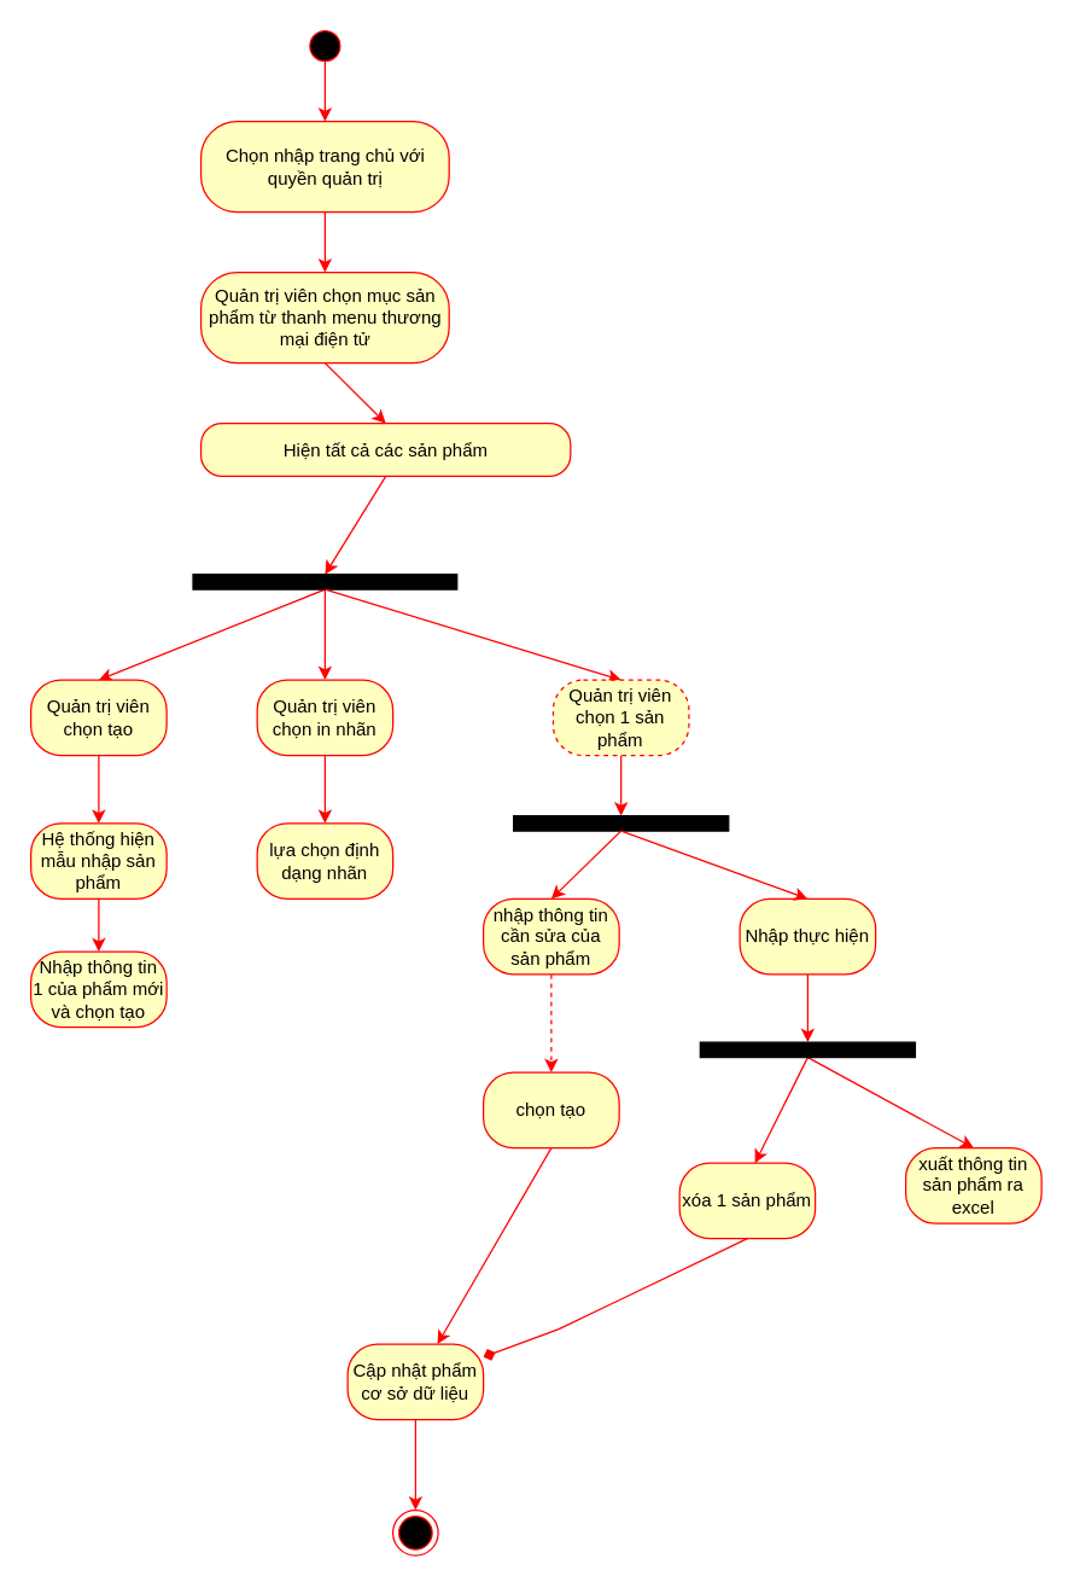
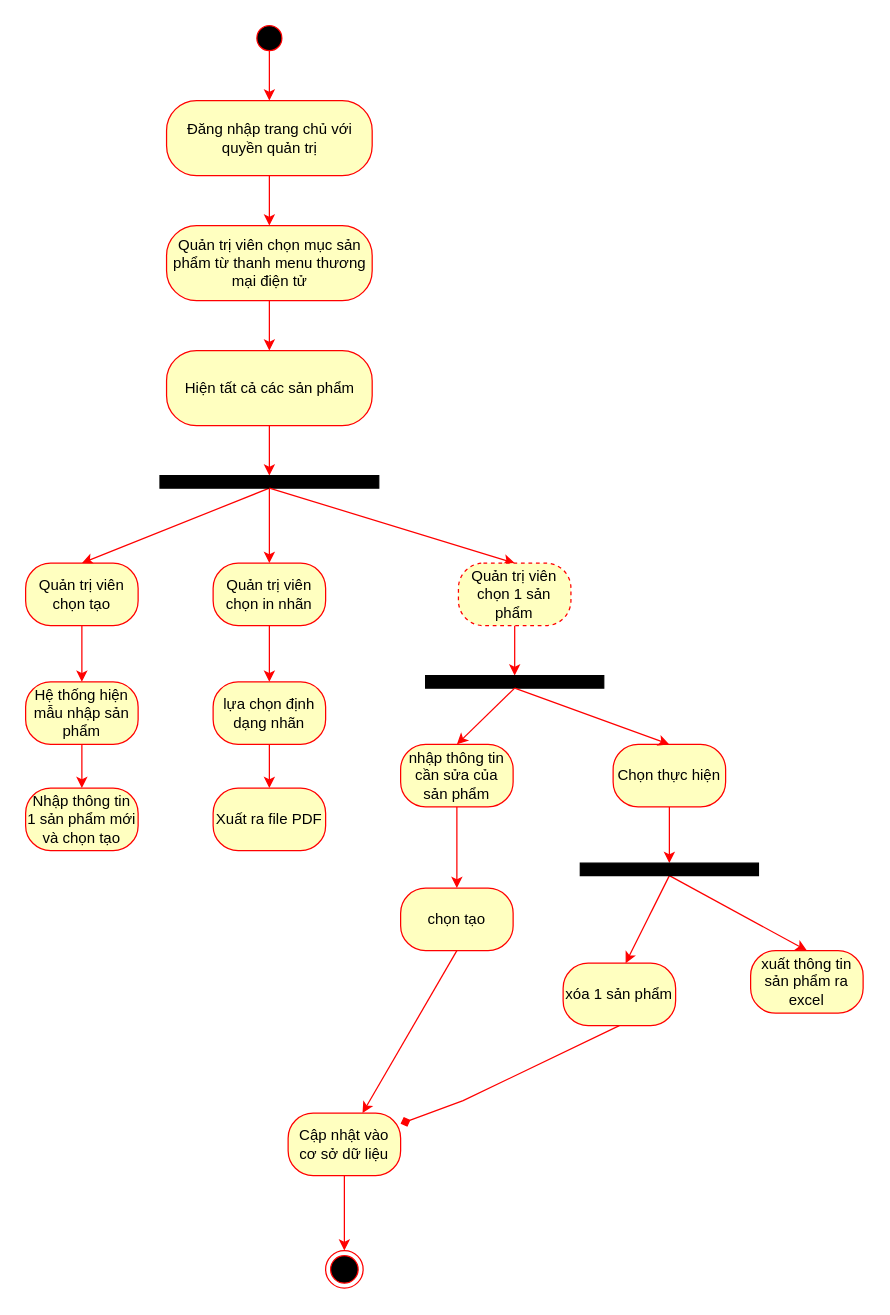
  <mxCell id="0" />
  <mxCell id="1" parent="0" />
  <mxCell id="2" value="" style="ellipse;whiteSpace=wrap;html=1;aspect=fixed;strokeColor=#FF0000;fillColor=#000000;" parent="1" vertex="1"><mxGeometry x="205" y="20" width="20" height="20" as="geometry" /></mxCell>
  <mxCell id="3" value="" style="endArrow=classic;html=1;rounded=0;exitX=0.5;exitY=1;exitDx=0;exitDy=0;strokeColor=#FF0000;entryX=0.5;entryY=0;entryDx=0;entryDy=0;" parent="1" source="2" target="4" edge="1"><mxGeometry width="50" height="50" relative="1" as="geometry"><mxPoint x="260" y="190" as="sourcePoint" /><mxPoint x="284" y="90" as="targetPoint" /></mxGeometry></mxCell>
- <mxCell id="4" value="Chọn nhập trang chủ với quyền quản trị" style="rounded=1;whiteSpace=wrap;html=1;arcSize=40;fontColor=#000000;fillColor=#ffffc0;strokeColor=#ff0000;" parent="1" vertex="1"><mxGeometry x="132.75" y="80" width="164.5" height="60" as="geometry" /></mxCell>
+ <mxCell id="4" value="Đăng nhập trang chủ với quyền quản trị" style="rounded=1;whiteSpace=wrap;html=1;arcSize=40;fontColor=#000000;fillColor=#ffffc0;strokeColor=#ff0000;" parent="1" vertex="1"><mxGeometry x="132.75" y="80" width="164.5" height="60" as="geometry" /></mxCell>
  <mxCell id="5" value="" style="endArrow=classic;html=1;rounded=0;strokeColor=#FF0000;exitX=0.5;exitY=1;exitDx=0;exitDy=0;entryX=0.5;entryY=0;entryDx=0;entryDy=0;" parent="1" source="4" target="6" edge="1"><mxGeometry width="50" height="50" relative="1" as="geometry"><mxPoint x="260" y="140" as="sourcePoint" /><mxPoint x="280" y="190" as="targetPoint" /></mxGeometry></mxCell>
  <mxCell id="6" value="Quản trị viên chọn mục sản phẩm từ thanh menu thương mại điện tử" style="rounded=1;whiteSpace=wrap;html=1;arcSize=40;fontColor=#000000;fillColor=#ffffc0;strokeColor=#ff0000;" parent="1" vertex="1"><mxGeometry x="132.75" y="180" width="164.5" height="60" as="geometry" /></mxCell>
  <mxCell id="7" value="" style="endArrow=classic;html=1;rounded=0;strokeColor=#FF0000;exitX=0.5;exitY=1;exitDx=0;exitDy=0;entryX=0.5;entryY=0;entryDx=0;entryDy=0;" parent="1" source="6" target="8" edge="1"><mxGeometry width="50" height="50" relative="1" as="geometry"><mxPoint x="260" y="340" as="sourcePoint" /><mxPoint x="284" y="300" as="targetPoint" /></mxGeometry></mxCell>
- <mxCell id="8" value="Hiện tất cả các sản phẩm" style="rounded=1;whiteSpace=wrap;html=1;arcSize=40;fontColor=#000000;fillColor=#ffffc0;strokeColor=#ff0000;" parent="1" vertex="1"><mxGeometry x="132.75" y="280" width="245" height="35" as="geometry" /></mxCell>
+ <mxCell id="8" value="Hiện tất cả các sản phẩm" style="rounded=1;whiteSpace=wrap;html=1;arcSize=40;fontColor=#000000;fillColor=#ffffc0;strokeColor=#ff0000;" parent="1" vertex="1"><mxGeometry x="132.75" y="280" width="164.5" height="60" as="geometry" /></mxCell>
  <mxCell id="9" value="" style="endArrow=classic;html=1;rounded=0;strokeColor=#FF0000;exitX=0.5;exitY=1;exitDx=0;exitDy=0;entryX=0.5;entryY=0;entryDx=0;entryDy=0;" parent="1" source="8" target="30" edge="1"><mxGeometry width="50" height="50" relative="1" as="geometry"><mxPoint x="260" y="430" as="sourcePoint" /><mxPoint x="284" y="400" as="targetPoint" /></mxGeometry></mxCell>
  <mxCell id="10" value="" style="endArrow=classic;html=1;rounded=0;strokeColor=#FF0000;fontSize=10;exitX=0.5;exitY=1;exitDx=0;exitDy=0;entryX=0.5;entryY=0;entryDx=0;entryDy=0;" parent="1" source="30" target="11" edge="1"><mxGeometry width="50" height="50" relative="1" as="geometry"><mxPoint x="267.5" y="415" as="sourcePoint" /><mxPoint x="190" y="460" as="targetPoint" /></mxGeometry></mxCell>
  <mxCell id="11" value="Quản trị viên chọn tạo" style="rounded=1;whiteSpace=wrap;html=1;arcSize=40;fontColor=#000000;fillColor=#ffffc0;strokeColor=#ff0000;" parent="1" vertex="1"><mxGeometry x="20" y="450" width="90" height="50" as="geometry" /></mxCell>
  <mxCell id="12" value="Quản trị viên chọn in nhãn&lt;span style=&quot;color: rgba(0, 0, 0, 0); font-family: monospace; font-size: 0px; text-align: start;&quot;&gt;%3CmxGraphModel%3E%3Croot%3E%3CmxCell%20id%3D%220%22%2F%3E%3CmxCell%20id%3D%221%22%20parent%3D%220%22%2F%3E%3CmxCell%20id%3D%222%22%20value%3D%22Ch%E1%BB%8Dn%20t%E1%BA%A1o%20s%E1%BA%A3n%20ph%E1%BA%A9m%22%20style%3D%22rounded%3D1%3BwhiteSpace%3Dwrap%3Bhtml%3D1%3BarcSize%3D40%3BfontColor%3D%23000000%3BfillColor%3D%23ffffc0%3BstrokeColor%3D%23ff0000%3B%22%20vertex%3D%221%22%20parent%3D%221%22%3E%3CmxGeometry%20x%3D%22200%22%20y%3D%22490%22%20width%3D%2290%22%20height%3D%2250%22%20as%3D%22geometry%22%2F%3E%3C%2FmxCell%3E%3C%2Froot%3E%3C%2FmxGraphModel%3E&lt;/span&gt;" style="rounded=1;whiteSpace=wrap;html=1;arcSize=40;fontColor=#000000;fillColor=#ffffc0;strokeColor=#ff0000;" parent="1" vertex="1"><mxGeometry x="170" y="450" width="90" height="50" as="geometry" /></mxCell>
- <mxCell id="13" value="Nhập thực hiện" style="rounded=1;whiteSpace=wrap;html=1;arcSize=40;fontColor=#000000;fillColor=#ffffc0;strokeColor=#ff0000;" parent="1" vertex="1"><mxGeometry x="490" y="595" width="90" height="50" as="geometry" /></mxCell>
+ <mxCell id="13" value="Chọn thực hiện" style="rounded=1;whiteSpace=wrap;html=1;arcSize=40;fontColor=#000000;fillColor=#ffffc0;strokeColor=#ff0000;" parent="1" vertex="1"><mxGeometry x="490" y="595" width="90" height="50" as="geometry" /></mxCell>
  <mxCell id="14" value="" style="endArrow=classic;html=1;rounded=0;strokeColor=#FF0000;fontSize=10;exitX=0.5;exitY=1;exitDx=0;exitDy=0;entryX=0.5;entryY=0;entryDx=0;entryDy=0;" parent="1" source="30" target="12" edge="1"><mxGeometry width="50" height="50" relative="1" as="geometry"><mxPoint x="284" y="430" as="sourcePoint" /><mxPoint x="310" y="390" as="targetPoint" /></mxGeometry></mxCell>
  <mxCell id="15" value="" style="endArrow=classic;html=1;rounded=0;strokeColor=#FF0000;fontSize=10;exitX=0.5;exitY=1;exitDx=0;exitDy=0;entryX=0.5;entryY=0;entryDx=0;entryDy=0;" parent="1" source="11" target="16" edge="1"><mxGeometry width="50" height="50" relative="1" as="geometry"><mxPoint x="260" y="560" as="sourcePoint" /><mxPoint x="70" y="550" as="targetPoint" /></mxGeometry></mxCell>
  <mxCell id="16" value="Hệ thống hiện mẫu nhập sản phẩm&lt;span style=&quot;color: rgba(0, 0, 0, 0); font-family: monospace; font-size: 0px; text-align: start;&quot;&gt;%3CmxGraphModel%3E%3Croot%3E%3CmxCell%20id%3D%220%22%2F%3E%3CmxCell%20id%3D%221%22%20parent%3D%220%22%2F%3E%3CmxCell%20id%3D%222%22%20value%3D%22Ch%E1%BB%8Dn%20t%E1%BA%A1o%20s%E1%BA%A3n%20ph%E1%BA%A9m%22%20style%3D%22rounded%3D1%3BwhiteSpace%3Dwrap%3Bhtml%3D1%3BarcSize%3D40%3BfontColor%3D%23000000%3BfillColor%3D%23ffffc0%3BstrokeColor%3D%23ff0000%3B%22%20vertex%3D%221%22%20parent%3D%221%22%3E%3CmxGeometry%20x%3D%22200%22%20y%3D%22490%22%20width%3D%2290%22%20height%3D%2250%22%20as%3D%22geometry%22%2F%3E%3C%2FmxCell%3E%3C%2Froot%3E%3C%2FmxGraphModel%3E&lt;/span&gt;" style="rounded=1;whiteSpace=wrap;html=1;arcSize=40;fontColor=#000000;fillColor=#ffffc0;strokeColor=#ff0000;" parent="1" vertex="1"><mxGeometry x="20" y="545" width="90" height="50" as="geometry" /></mxCell>
  <mxCell id="17" value="" style="endArrow=classic;html=1;rounded=0;strokeColor=#FF0000;fontSize=10;exitX=0.5;exitY=1;exitDx=0;exitDy=0;entryX=0.5;entryY=0;entryDx=0;entryDy=0;" parent="1" source="16" target="18" edge="1"><mxGeometry width="50" height="50" relative="1" as="geometry"><mxPoint x="260" y="630" as="sourcePoint" /><mxPoint x="65" y="640" as="targetPoint" /></mxGeometry></mxCell>
- <mxCell id="18" value="Nhập thông tin 1 của phẩm mới và chọn tạo" style="rounded=1;whiteSpace=wrap;html=1;arcSize=40;fontColor=#000000;fillColor=#ffffc0;strokeColor=#ff0000;" parent="1" vertex="1"><mxGeometry x="20" y="630" width="90" height="50" as="geometry" /></mxCell>
- <mxCell id="19" value="Cập nhật phẩm cơ sở dữ liệu" style="rounded=1;whiteSpace=wrap;html=1;arcSize=40;fontColor=#000000;fillColor=#ffffc0;strokeColor=#ff0000;" parent="1" vertex="1"><mxGeometry x="230" y="890" width="90" height="50" as="geometry" /></mxCell>
+ <mxCell id="18" value="Nhập thông tin 1 sản phẩm mới và chọn tạo" style="rounded=1;whiteSpace=wrap;html=1;arcSize=40;fontColor=#000000;fillColor=#ffffc0;strokeColor=#ff0000;" parent="1" vertex="1"><mxGeometry x="20" y="630" width="90" height="50" as="geometry" /></mxCell>
+ <mxCell id="19" value="Cập nhật vào cơ sở dữ liệu" style="rounded=1;whiteSpace=wrap;html=1;arcSize=40;fontColor=#000000;fillColor=#ffffc0;strokeColor=#ff0000;" parent="1" vertex="1"><mxGeometry x="230" y="890" width="90" height="50" as="geometry" /></mxCell>
  <mxCell id="20" value="" style="endArrow=classic;html=1;rounded=0;strokeColor=#FF0000;fontSize=10;exitX=0.5;exitY=1;exitDx=0;exitDy=0;entryX=0.5;entryY=0;entryDx=0;entryDy=0;" parent="1" source="12" target="21" edge="1"><mxGeometry width="50" height="50" relative="1" as="geometry"><mxPoint x="260" y="570" as="sourcePoint" /><mxPoint x="285" y="620" as="targetPoint" /></mxGeometry></mxCell>
  <mxCell id="21" value="lựa chọn định dạng nhãn" style="rounded=1;whiteSpace=wrap;html=1;arcSize=40;fontColor=#000000;fillColor=#ffffc0;strokeColor=#ff0000;" parent="1" vertex="1"><mxGeometry x="170" y="545" width="90" height="50" as="geometry" /></mxCell>
+ <mxCell id="22" value="" style="endArrow=classic;html=1;rounded=0;strokeColor=#FF0000;fontSize=10;exitX=0.5;exitY=1;exitDx=0;exitDy=0;entryX=0.5;entryY=0;entryDx=0;entryDy=0;" parent="1" source="21" target="23" edge="1"><mxGeometry width="50" height="50" relative="1" as="geometry"><mxPoint x="260" y="610" as="sourcePoint" /><mxPoint x="284" y="630" as="targetPoint" /></mxGeometry></mxCell>
+ <mxCell id="23" value="Xuất ra file PDF" style="rounded=1;whiteSpace=wrap;html=1;arcSize=40;fontColor=#000000;fillColor=#ffffc0;strokeColor=#ff0000;" parent="1" vertex="1"><mxGeometry x="170" y="630" width="90" height="50" as="geometry" /></mxCell>
  <mxCell id="24" value="" style="endArrow=classic;html=1;rounded=0;strokeColor=#FF0000;fontSize=10;exitX=0.5;exitY=1;exitDx=0;exitDy=0;entryX=0.5;entryY=0;entryDx=0;entryDy=0;" parent="1" source="13" target="31" edge="1"><mxGeometry width="50" height="50" relative="1" as="geometry"><mxPoint x="260" y="610" as="sourcePoint" /><mxPoint x="555" y="557.5" as="targetPoint" /></mxGeometry></mxCell>
  <mxCell id="25" value="" style="endArrow=classic;html=1;rounded=0;strokeColor=#FF0000;fontSize=10;exitX=0.5;exitY=1;exitDx=0;exitDy=0;" parent="1" source="31" edge="1"><mxGeometry width="50" height="50" relative="1" as="geometry"><mxPoint x="555" y="592.5" as="sourcePoint" /><mxPoint x="500" y="770" as="targetPoint" /></mxGeometry></mxCell>
  <mxCell id="26" value="" style="endArrow=classic;html=1;rounded=0;strokeColor=#FF0000;fontSize=10;exitX=0.5;exitY=1;exitDx=0;exitDy=0;entryX=0.5;entryY=0;entryDx=0;entryDy=0;" parent="1" source="31" target="28" edge="1"><mxGeometry width="50" height="50" relative="1" as="geometry"><mxPoint x="575" y="575" as="sourcePoint" /><mxPoint x="580" y="620" as="targetPoint" /><Array as="points" /></mxGeometry></mxCell>
  <mxCell id="27" value="xóa 1 sản phẩm" style="rounded=1;whiteSpace=wrap;html=1;arcSize=40;fontColor=#000000;fillColor=#ffffc0;strokeColor=#ff0000;" parent="1" vertex="1"><mxGeometry x="450" y="770" width="90" height="50" as="geometry" /></mxCell>
  <mxCell id="28" value="xuất thông tin sản phẩm ra excel" style="rounded=1;whiteSpace=wrap;html=1;arcSize=40;fontColor=#000000;fillColor=#ffffc0;strokeColor=#ff0000;" parent="1" vertex="1"><mxGeometry x="600" y="760" width="90" height="50" as="geometry" /></mxCell>
  <mxCell id="29" value="" style="endArrow=diamond;html=1;rounded=0;strokeColor=#FF0000;fontSize=10;exitX=0.5;exitY=1;exitDx=0;exitDy=0;" parent="1" source="27" target="19" edge="1"><mxGeometry width="50" height="50" relative="1" as="geometry"><mxPoint x="260" y="780" as="sourcePoint" /><mxPoint x="310" y="730" as="targetPoint" /><Array as="points"><mxPoint x="370" y="880" /></Array></mxGeometry></mxCell>
  <mxCell id="30" value="" style="rounded=0;whiteSpace=wrap;html=1;strokeColor=#000000;fontSize=10;fillColor=#000000;" parent="1" vertex="1"><mxGeometry x="127.5" y="380" width="175" height="10" as="geometry" /></mxCell>
  <mxCell id="31" value="" style="rounded=0;whiteSpace=wrap;html=1;strokeColor=#000000;fontSize=10;fillColor=#000000;" parent="1" vertex="1"><mxGeometry x="463.75" y="690" width="142.5" height="10" as="geometry" /></mxCell>
  <mxCell id="32" value="" style="endArrow=classic;html=1;rounded=0;strokeColor=#FF0000;fontSize=10;exitX=0.5;exitY=1;exitDx=0;exitDy=0;entryX=0.5;entryY=0;entryDx=0;entryDy=0;" parent="1" source="30" target="33" edge="1"><mxGeometry width="50" height="50" relative="1" as="geometry"><mxPoint x="260" y="530" as="sourcePoint" /><mxPoint x="350" y="450" as="targetPoint" /></mxGeometry></mxCell>
  <mxCell id="33" value="Quản trị viên chọn 1 sản phẩm" style="rounded=1;whiteSpace=wrap;html=1;arcSize=40;fontColor=#000000;fillColor=#ffffc0;strokeColor=#ff0000;dashed=1;" parent="1" vertex="1"><mxGeometry x="366.25" y="450" width="90" height="50" as="geometry" /></mxCell>
  <mxCell id="34" value="" style="endArrow=classic;html=1;rounded=0;strokeColor=#FF0000;fontSize=10;exitX=0.5;exitY=1;exitDx=0;exitDy=0;entryX=0.5;entryY=0;entryDx=0;entryDy=0;" parent="1" source="33" target="35" edge="1"><mxGeometry width="50" height="50" relative="1" as="geometry"><mxPoint x="260" y="520" as="sourcePoint" /><mxPoint x="355" y="540" as="targetPoint" /></mxGeometry></mxCell>
  <mxCell id="35" value="" style="rounded=0;whiteSpace=wrap;html=1;strokeColor=#000000;fontSize=10;fillColor=#000000;" parent="1" vertex="1"><mxGeometry x="340" y="540" width="142.5" height="10" as="geometry" /></mxCell>
  <mxCell id="36" value="" style="endArrow=classic;html=1;rounded=0;strokeColor=#FF0000;fontSize=10;entryX=0.5;entryY=0;entryDx=0;entryDy=0;exitX=0.5;exitY=1;exitDx=0;exitDy=0;" parent="1" source="35" target="13" edge="1"><mxGeometry width="50" height="50" relative="1" as="geometry"><mxPoint x="411" y="550" as="sourcePoint" /><mxPoint x="310" y="540" as="targetPoint" /></mxGeometry></mxCell>
  <mxCell id="37" value="" style="endArrow=classic;html=1;rounded=0;strokeColor=#FF0000;fontSize=10;exitX=0.5;exitY=1;exitDx=0;exitDy=0;entryX=0.5;entryY=0;entryDx=0;entryDy=0;" parent="1" source="35" target="38" edge="1"><mxGeometry width="50" height="50" relative="1" as="geometry"><mxPoint x="390" y="565" as="sourcePoint" /><mxPoint x="370" y="600" as="targetPoint" /></mxGeometry></mxCell>
  <mxCell id="38" value="nhập thông tin cần sửa của sản phẩm" style="rounded=1;whiteSpace=wrap;html=1;arcSize=40;fontColor=#000000;fillColor=#ffffc0;strokeColor=#ff0000;" parent="1" vertex="1"><mxGeometry x="320" y="595" width="90" height="50" as="geometry" /></mxCell>
- <mxCell id="39" value="" style="endArrow=classic;html=1;rounded=0;strokeColor=#FF0000;fontSize=10;exitX=0.5;exitY=1;exitDx=0;exitDy=0;entryX=0.5;entryY=0;entryDx=0;entryDy=0;dashed=1;" parent="1" source="38" target="40" edge="1"><mxGeometry width="50" height="50" relative="1" as="geometry"><mxPoint x="300" y="640" as="sourcePoint" /><mxPoint x="365" y="720" as="targetPoint" /></mxGeometry></mxCell>
+ <mxCell id="39" value="" style="endArrow=classic;html=1;rounded=0;strokeColor=#FF0000;fontSize=10;exitX=0.5;exitY=1;exitDx=0;exitDy=0;entryX=0.5;entryY=0;entryDx=0;entryDy=0;" parent="1" source="38" target="40" edge="1"><mxGeometry width="50" height="50" relative="1" as="geometry"><mxPoint x="300" y="640" as="sourcePoint" /><mxPoint x="365" y="720" as="targetPoint" /></mxGeometry></mxCell>
  <mxCell id="40" value="chọn tạo" style="rounded=1;whiteSpace=wrap;html=1;arcSize=40;fontColor=#000000;fillColor=#ffffc0;strokeColor=#ff0000;" parent="1" vertex="1"><mxGeometry x="320" y="710" width="90" height="50" as="geometry" /></mxCell>
  <mxCell id="41" value="" style="endArrow=classic;html=1;rounded=0;strokeColor=#FF0000;fontSize=10;exitX=0.5;exitY=1;exitDx=0;exitDy=0;" parent="1" source="40" target="19" edge="1"><mxGeometry width="50" height="50" relative="1" as="geometry"><mxPoint x="300" y="720" as="sourcePoint" /><mxPoint x="350" y="670" as="targetPoint" /></mxGeometry></mxCell>
  <mxCell id="42" value="" style="endArrow=classic;html=1;rounded=0;strokeColor=#FF0000;fontSize=10;exitX=0.5;exitY=1;exitDx=0;exitDy=0;" parent="1" source="19" target="43" edge="1"><mxGeometry width="50" height="50" relative="1" as="geometry"><mxPoint x="300" y="980" as="sourcePoint" /><mxPoint x="275" y="1000" as="targetPoint" /></mxGeometry></mxCell>
  <mxCell id="43" value="" style="ellipse;html=1;shape=endState;fillColor=#000000;strokeColor=#ff0000;" vertex="1" parent="1"><mxGeometry x="260" y="1000" width="30" height="30" as="geometry" /></mxCell>
